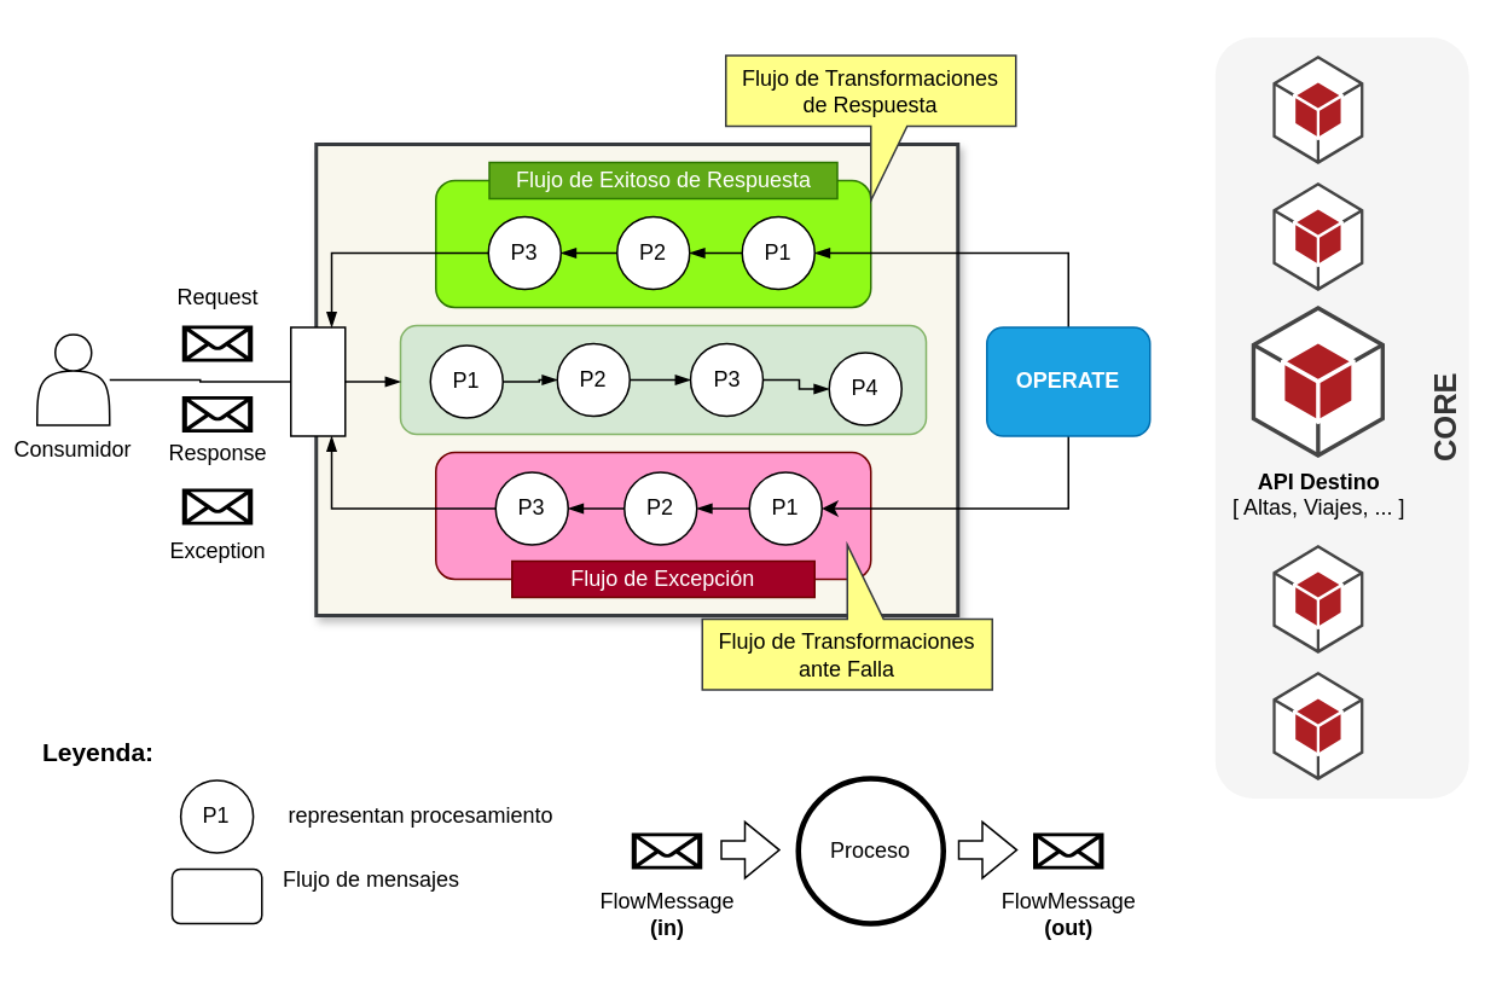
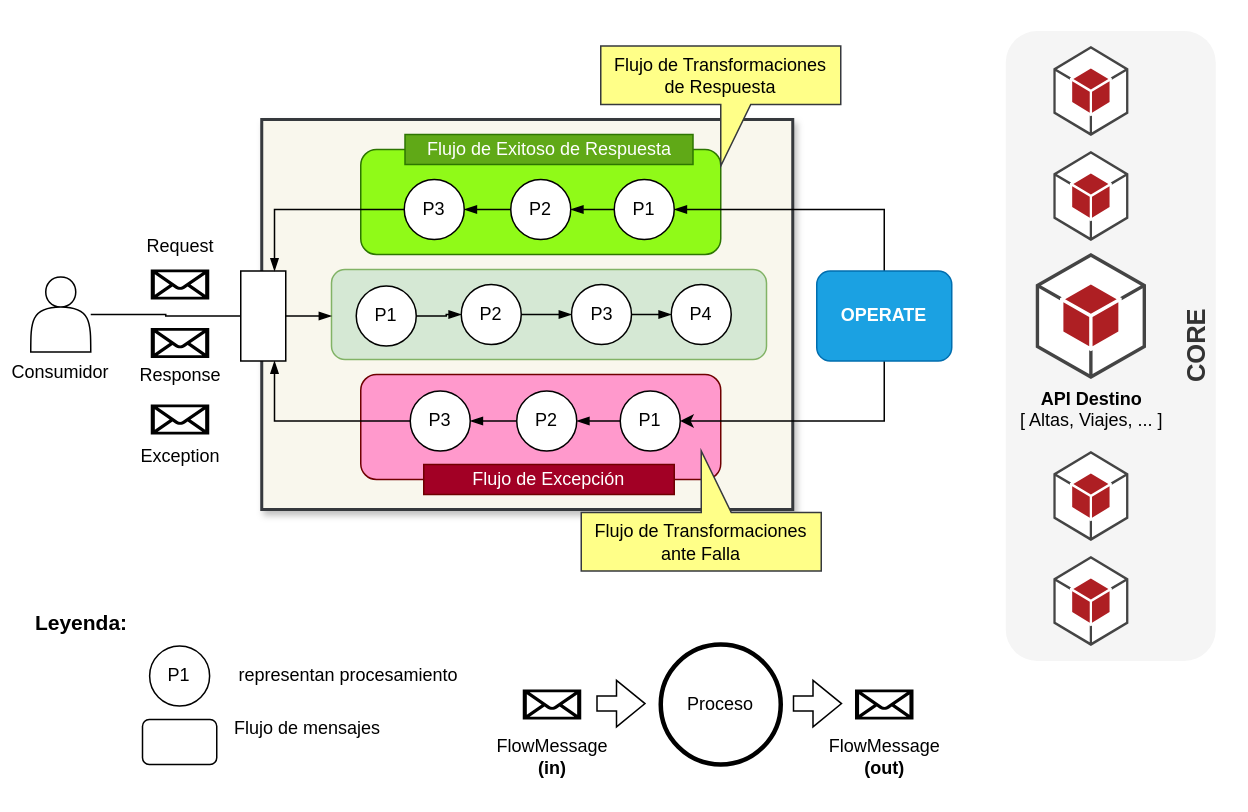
  <mxCell id="0" />
  <mxCell id="1" parent="0" />
  <mxCell id="2" value="" style="rounded=0;whiteSpace=wrap;html=1;fillColor=#f9f7ed;strokeColor=#36393d;strokeWidth=2;shadow=1;" vertex="1" parent="1"><mxGeometry x="174" y="79" width="354" height="260" as="geometry" /></mxCell>
  <mxCell id="3" value="" style="rounded=1;whiteSpace=wrap;html=1;fillColor=#FF99CC;fontColor=#ffffff;strokeColor=#6F0000;" vertex="1" parent="1"><mxGeometry x="240" y="249" width="240" height="70" as="geometry" /></mxCell>
  <mxCell id="4" value="" style="rounded=1;whiteSpace=wrap;html=1;fillColor=#90FA18;fontColor=#ffffff;strokeColor=#2D7600;" vertex="1" parent="1"><mxGeometry x="240" y="99" width="240" height="70" as="geometry" /></mxCell>
  <mxCell id="5" value="CORE" style="rounded=1;whiteSpace=wrap;html=1;fillColor=#f5f5f5;fontColor=#333333;strokeColor=none;horizontal=0;align=center;verticalAlign=bottom;fontStyle=1;fontSize=17;" vertex="1" parent="1"><mxGeometry x="670" y="20" width="140" height="420" as="geometry" /></mxCell>
  <mxCell id="6" value="" style="rounded=1;whiteSpace=wrap;html=1;fillColor=#d5e8d4;strokeColor=#82b366;" vertex="1" parent="1"><mxGeometry x="220.5" y="179" width="290" height="60" as="geometry" /></mxCell>
  <mxCell id="7" style="edgeStyle=orthogonalEdgeStyle;rounded=0;orthogonalLoop=1;jettySize=auto;html=1;entryX=0.75;entryY=1;entryDx=0;entryDy=0;endArrow=blockThin;endFill=1;exitX=0;exitY=0.5;exitDx=0;exitDy=0;" edge="1" parent="1" source="45" target="36"><mxGeometry relative="1" as="geometry" /></mxCell>
  <mxCell id="8" value="" style="edgeStyle=orthogonalEdgeStyle;rounded=0;orthogonalLoop=1;jettySize=auto;html=1;endArrow=blockThin;endFill=1;" edge="1" parent="1" source="9" target="11"><mxGeometry relative="1" as="geometry" /></mxCell>
  <mxCell id="9" value="P1" style="ellipse;whiteSpace=wrap;html=1;aspect=fixed;" vertex="1" parent="1"><mxGeometry x="237" y="190" width="40" height="40" as="geometry" /></mxCell>
  <mxCell id="10" value="" style="edgeStyle=orthogonalEdgeStyle;rounded=0;orthogonalLoop=1;jettySize=auto;html=1;endArrow=blockThin;endFill=1;" edge="1" parent="1" source="11" target="13"><mxGeometry relative="1" as="geometry" /></mxCell>
  <mxCell id="11" value="P2" style="ellipse;whiteSpace=wrap;html=1;aspect=fixed;" vertex="1" parent="1"><mxGeometry x="307" y="189" width="40" height="40" as="geometry" /></mxCell>
  <mxCell id="12" value="" style="edgeStyle=orthogonalEdgeStyle;rounded=0;orthogonalLoop=1;jettySize=auto;html=1;endArrow=blockThin;endFill=1;" edge="1" parent="1" source="13" target="14"><mxGeometry relative="1" as="geometry" /></mxCell>
  <mxCell id="13" value="P3" style="ellipse;whiteSpace=wrap;html=1;aspect=fixed;" vertex="1" parent="1"><mxGeometry x="380.5" y="189" width="40" height="40" as="geometry" /></mxCell>
- <mxCell id="14" value="P4" style="ellipse;whiteSpace=wrap;html=1;aspect=fixed;" vertex="1" parent="1"><mxGeometry x="457" y="194" width="40" height="40" as="geometry" /></mxCell>
+ <mxCell id="14" value="P4" style="ellipse;whiteSpace=wrap;html=1;aspect=fixed;" vertex="1" parent="1"><mxGeometry x="447" y="189" width="40" height="40" as="geometry" /></mxCell>
  <mxCell id="15" value="&lt;b&gt;API Destino&lt;/b&gt;&lt;div&gt;[ Altas, Viajes, ... ]&lt;/div&gt;" style="outlineConnect=0;dashed=0;verticalLabelPosition=bottom;verticalAlign=top;align=center;html=1;shape=mxgraph.aws3.android;fillColor=#AE1F23;gradientColor=none;" vertex="1" parent="1"><mxGeometry x="690" y="168" width="73.5" height="84" as="geometry" /></mxCell>
  <mxCell id="16" style="edgeStyle=orthogonalEdgeStyle;rounded=0;orthogonalLoop=1;jettySize=auto;html=1;entryX=1;entryY=0.5;entryDx=0;entryDy=0;exitX=0.5;exitY=0;exitDx=0;exitDy=0;endArrow=blockThin;endFill=1;" edge="1" parent="1" source="18" target="31"><mxGeometry relative="1" as="geometry" /></mxCell>
  <mxCell id="17" style="edgeStyle=orthogonalEdgeStyle;rounded=0;orthogonalLoop=1;jettySize=auto;html=1;exitX=0.5;exitY=1;exitDx=0;exitDy=0;entryX=1;entryY=0.5;entryDx=0;entryDy=0;" edge="1" parent="1" source="18" target="42"><mxGeometry relative="1" as="geometry" /></mxCell>
  <mxCell id="18" value="OPERATE" style="rounded=1;whiteSpace=wrap;html=1;fontStyle=1;fillColor=#1ba1e2;fontColor=#ffffff;strokeColor=#006EAF;" vertex="1" parent="1"><mxGeometry x="544" y="180" width="90" height="60" as="geometry" /></mxCell>
  <mxCell id="19" value="" style="outlineConnect=0;dashed=0;verticalLabelPosition=bottom;verticalAlign=top;align=center;html=1;shape=mxgraph.aws3.android;fillColor=#AE1F23;gradientColor=none;" vertex="1" parent="1"><mxGeometry x="701.75" y="100" width="50" height="60" as="geometry" /></mxCell>
  <mxCell id="20" value="" style="outlineConnect=0;dashed=0;verticalLabelPosition=bottom;verticalAlign=top;align=center;html=1;shape=mxgraph.aws3.android;fillColor=#AE1F23;gradientColor=none;" vertex="1" parent="1"><mxGeometry x="701.75" y="300" width="50" height="60" as="geometry" /></mxCell>
  <mxCell id="21" value="" style="outlineConnect=0;dashed=0;verticalLabelPosition=bottom;verticalAlign=top;align=center;html=1;shape=mxgraph.aws3.android;fillColor=#AE1F23;gradientColor=none;" vertex="1" parent="1"><mxGeometry x="701.75" y="30" width="50" height="60" as="geometry" /></mxCell>
  <mxCell id="22" value="" style="outlineConnect=0;dashed=0;verticalLabelPosition=bottom;verticalAlign=top;align=center;html=1;shape=mxgraph.aws3.android;fillColor=#AE1F23;gradientColor=none;" vertex="1" parent="1"><mxGeometry x="701.75" y="370" width="50" height="60" as="geometry" /></mxCell>
  <mxCell id="23" value="Flujo de Excepción" style="text;html=1;whiteSpace=wrap;strokeColor=#6F0000;fillColor=#a20025;align=center;verticalAlign=middle;rounded=0;fontColor=#ffffff;" vertex="1" parent="1"><mxGeometry x="282" y="309" width="167" height="20" as="geometry" /></mxCell>
  <mxCell id="24" value="Flujo de Exitoso de Respuesta" style="text;html=1;whiteSpace=wrap;strokeColor=#2D7600;fillColor=#60a917;align=center;verticalAlign=middle;rounded=0;fontColor=#ffffff;" vertex="1" parent="1"><mxGeometry x="269.5" y="89" width="192" height="20" as="geometry" /></mxCell>
  <mxCell id="25" style="edgeStyle=orthogonalEdgeStyle;rounded=0;orthogonalLoop=1;jettySize=auto;html=1;entryX=0;entryY=0.5;entryDx=0;entryDy=0;endArrow=none;endFill=0;" edge="1" parent="1" source="26" target="36"><mxGeometry relative="1" as="geometry" /></mxCell>
  <mxCell id="26" value="Consumidor" style="shape=actor;whiteSpace=wrap;html=1;labelPosition=center;verticalLabelPosition=bottom;align=center;verticalAlign=top;" vertex="1" parent="1"><mxGeometry x="20" y="184" width="40" height="50" as="geometry" /></mxCell>
  <mxCell id="27" value="" style="shape=mxgraph.signs.tech.mail;html=1;pointerEvents=1;fillColor=#000000;strokeColor=none;verticalLabelPosition=bottom;verticalAlign=top;align=center;aspect=fixed;strokeWidth=1;" vertex="1" parent="1"><mxGeometry x="100" y="179" width="39" height="20" as="geometry" /></mxCell>
  <mxCell id="28" value="" style="shape=mxgraph.signs.tech.mail;html=1;pointerEvents=1;fillColor=#000000;strokeColor=none;verticalLabelPosition=bottom;verticalAlign=top;align=center;aspect=fixed;strokeWidth=1;" vertex="1" parent="1"><mxGeometry x="100" y="218" width="39" height="20" as="geometry" /></mxCell>
  <mxCell id="29" value="" style="shape=mxgraph.signs.tech.mail;html=1;pointerEvents=1;fillColor=#000000;strokeColor=none;verticalLabelPosition=bottom;verticalAlign=top;align=center;aspect=fixed;strokeWidth=1;" vertex="1" parent="1"><mxGeometry x="100" y="269" width="39" height="20" as="geometry" /></mxCell>
  <mxCell id="30" style="edgeStyle=orthogonalEdgeStyle;rounded=0;orthogonalLoop=1;jettySize=auto;html=1;exitX=0;exitY=0.5;exitDx=0;exitDy=0;entryX=1;entryY=0.5;entryDx=0;entryDy=0;endArrow=blockThin;endFill=1;" edge="1" parent="1" source="31" target="33"><mxGeometry relative="1" as="geometry" /></mxCell>
  <mxCell id="31" value="P1" style="ellipse;whiteSpace=wrap;html=1;aspect=fixed;" vertex="1" parent="1"><mxGeometry x="409" y="119" width="40" height="40" as="geometry" /></mxCell>
  <mxCell id="32" style="edgeStyle=orthogonalEdgeStyle;rounded=0;orthogonalLoop=1;jettySize=auto;html=1;exitX=0;exitY=0.5;exitDx=0;exitDy=0;entryX=1;entryY=0.5;entryDx=0;entryDy=0;endArrow=blockThin;endFill=1;" edge="1" parent="1" source="33" target="34"><mxGeometry relative="1" as="geometry" /></mxCell>
  <mxCell id="33" value="P2" style="ellipse;whiteSpace=wrap;html=1;aspect=fixed;" vertex="1" parent="1"><mxGeometry x="340" y="119" width="40" height="40" as="geometry" /></mxCell>
  <mxCell id="34" value="P3" style="ellipse;whiteSpace=wrap;html=1;aspect=fixed;" vertex="1" parent="1"><mxGeometry x="269" y="119" width="40" height="40" as="geometry" /></mxCell>
  <mxCell id="35" style="edgeStyle=orthogonalEdgeStyle;rounded=0;orthogonalLoop=1;jettySize=auto;html=1;exitX=1;exitY=0.5;exitDx=0;exitDy=0;entryX=0;entryY=0.5;entryDx=0;entryDy=0;endArrow=blockThin;endFill=1;" edge="1" parent="1" source="36" target="6"><mxGeometry relative="1" as="geometry" /></mxCell>
  <mxCell id="36" value="" style="rounded=0;whiteSpace=wrap;html=1;" vertex="1" parent="1"><mxGeometry x="160" y="180" width="30" height="60" as="geometry" /></mxCell>
  <mxCell id="37" value="Request" style="text;html=1;whiteSpace=wrap;strokeColor=none;fillColor=none;align=center;verticalAlign=middle;rounded=0;" vertex="1" parent="1"><mxGeometry x="89.5" y="149" width="60" height="30" as="geometry" /></mxCell>
  <mxCell id="38" value="Response" style="text;html=1;whiteSpace=wrap;strokeColor=none;fillColor=none;align=center;verticalAlign=middle;rounded=0;" vertex="1" parent="1"><mxGeometry x="89.5" y="235" width="60" height="30" as="geometry" /></mxCell>
  <mxCell id="39" value="Exception" style="text;html=1;whiteSpace=wrap;strokeColor=none;fillColor=none;align=center;verticalAlign=middle;rounded=0;" vertex="1" parent="1"><mxGeometry x="89.5" y="289" width="60" height="30" as="geometry" /></mxCell>
  <mxCell id="40" style="edgeStyle=orthogonalEdgeStyle;rounded=0;orthogonalLoop=1;jettySize=auto;html=1;exitX=0;exitY=0.5;exitDx=0;exitDy=0;entryX=0.75;entryY=0;entryDx=0;entryDy=0;endArrow=blockThin;endFill=1;" edge="1" parent="1" source="34" target="36"><mxGeometry relative="1" as="geometry" /></mxCell>
  <mxCell id="41" style="edgeStyle=orthogonalEdgeStyle;rounded=0;orthogonalLoop=1;jettySize=auto;html=1;exitX=0;exitY=0.5;exitDx=0;exitDy=0;entryX=1;entryY=0.5;entryDx=0;entryDy=0;endArrow=blockThin;endFill=1;" edge="1" parent="1" source="42" target="44"><mxGeometry relative="1" as="geometry" /></mxCell>
  <mxCell id="42" value="P1" style="ellipse;whiteSpace=wrap;html=1;aspect=fixed;" vertex="1" parent="1"><mxGeometry x="413" y="260" width="40" height="40" as="geometry" /></mxCell>
  <mxCell id="43" style="edgeStyle=orthogonalEdgeStyle;rounded=0;orthogonalLoop=1;jettySize=auto;html=1;exitX=0;exitY=0.5;exitDx=0;exitDy=0;entryX=1;entryY=0.5;entryDx=0;entryDy=0;endArrow=blockThin;endFill=1;" edge="1" parent="1" source="44" target="45"><mxGeometry relative="1" as="geometry" /></mxCell>
  <mxCell id="44" value="P2" style="ellipse;whiteSpace=wrap;html=1;aspect=fixed;" vertex="1" parent="1"><mxGeometry x="344" y="260" width="40" height="40" as="geometry" /></mxCell>
  <mxCell id="45" value="P3" style="ellipse;whiteSpace=wrap;html=1;aspect=fixed;" vertex="1" parent="1"><mxGeometry x="273" y="260" width="40" height="40" as="geometry" /></mxCell>
  <mxCell id="46" value="Flujo de Transformaciones de Respuesta" style="shape=callout;whiteSpace=wrap;html=1;perimeter=calloutPerimeter;size=41;position=0.5;fillColor=#ffff88;strokeColor=#36393d;" vertex="1" parent="1"><mxGeometry x="400" y="30" width="160" height="80" as="geometry" /></mxCell>
  <mxCell id="47" value="Flujo de Transformaciones ante Falla" style="shape=callout;whiteSpace=wrap;html=1;perimeter=calloutPerimeter;size=41;position=0.5;flipV=1;fillColor=#ffff88;strokeColor=#36393d;" vertex="1" parent="1"><mxGeometry x="387" y="300" width="160" height="80" as="geometry" /></mxCell>
  <mxCell id="48" value="Leyenda:" style="text;html=1;whiteSpace=wrap;strokeColor=none;fillColor=none;align=center;verticalAlign=middle;rounded=0;fontStyle=1;fontSize=14;" vertex="1" parent="1"><mxGeometry x="23.5" y="400" width="60" height="30" as="geometry" /></mxCell>
  <mxCell id="49" value="P1" style="ellipse;whiteSpace=wrap;html=1;aspect=fixed;" vertex="1" parent="1"><mxGeometry x="99.25" y="430" width="40" height="40" as="geometry" /></mxCell>
  <mxCell id="50" value="representan procesamiento" style="text;html=1;whiteSpace=wrap;strokeColor=none;fillColor=none;align=left;verticalAlign=middle;rounded=0;" vertex="1" parent="1"><mxGeometry x="156.5" y="435" width="150.5" height="30" as="geometry" /></mxCell>
  <mxCell id="51" value="Proceso" style="ellipse;whiteSpace=wrap;html=1;aspect=fixed;strokeWidth=3;" vertex="1" parent="1"><mxGeometry x="440" y="429" width="80" height="80" as="geometry" /></mxCell>
  <mxCell id="52" value="" style="shape=mxgraph.signs.tech.mail;html=1;pointerEvents=1;fillColor=#000000;strokeColor=none;verticalLabelPosition=bottom;verticalAlign=top;align=center;aspect=fixed;strokeWidth=1;" vertex="1" parent="1"><mxGeometry x="348" y="459" width="39" height="20" as="geometry" /></mxCell>
  <mxCell id="53" value="" style="shape=flexArrow;endArrow=classic;html=1;rounded=0;" edge="1" parent="1"><mxGeometry width="50" height="50" relative="1" as="geometry"><mxPoint x="397" y="468.41" as="sourcePoint" /><mxPoint x="430" y="468.41" as="targetPoint" /></mxGeometry></mxCell>
  <mxCell id="54" value="" style="shape=flexArrow;endArrow=classic;html=1;rounded=0;" edge="1" parent="1"><mxGeometry width="50" height="50" relative="1" as="geometry"><mxPoint x="528" y="468.41" as="sourcePoint" /><mxPoint x="561" y="468.41" as="targetPoint" /></mxGeometry></mxCell>
  <mxCell id="55" value="" style="shape=mxgraph.signs.tech.mail;html=1;pointerEvents=1;fillColor=#000000;strokeColor=none;verticalLabelPosition=bottom;verticalAlign=top;align=center;aspect=fixed;strokeWidth=1;" vertex="1" parent="1"><mxGeometry x="569.5" y="459" width="39" height="20" as="geometry" /></mxCell>
  <mxCell id="56" value="FlowMessage&lt;div&gt;&lt;b&gt;(in)&lt;/b&gt;&lt;/div&gt;" style="text;html=1;whiteSpace=wrap;strokeColor=none;fillColor=none;align=center;verticalAlign=middle;rounded=0;" vertex="1" parent="1"><mxGeometry x="323.75" y="489" width="87.5" height="30" as="geometry" /></mxCell>
  <mxCell id="57" value="FlowMessage&lt;div&gt;&lt;b&gt;(out)&lt;/b&gt;&lt;/div&gt;" style="text;html=1;whiteSpace=wrap;strokeColor=none;fillColor=none;align=center;verticalAlign=middle;rounded=0;" vertex="1" parent="1"><mxGeometry x="543.5" y="489" width="91" height="30" as="geometry" /></mxCell>
  <mxCell id="58" value="" style="rounded=1;whiteSpace=wrap;html=1;" vertex="1" parent="1"><mxGeometry x="94.5" y="479" width="49.5" height="30" as="geometry" /></mxCell>
  <mxCell id="59" value="Flujo de mensajes" style="text;html=1;whiteSpace=wrap;strokeColor=none;fillColor=none;align=left;verticalAlign=middle;rounded=0;" vertex="1" parent="1"><mxGeometry x="154" y="470" width="150.5" height="30" as="geometry" /></mxCell>
